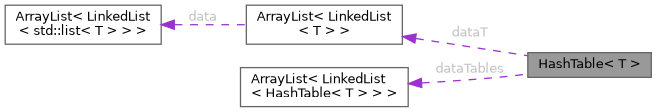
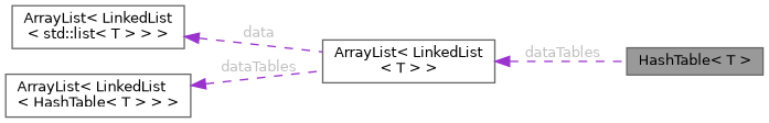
  digraph {
    rankdir=LR
    node [color=gray40 fillcolor=white fontname=Helvetica fontsize=10 shape=box style=filled]
    edge [color=darkorchid3 dir=back fontcolor=grey fontname=Helvetica fontsize=10 labelfontname=Helvetica labelfontsize=10 style=dashed]
    n1 [fillcolor=grey60 fontcolor=black height=0.2 label="HashTable\< T \>" width=0.4]
    n2 [height=0.2 label="ArrayList\< LinkedList\l\< std::list\< T \> \> \>" width=0.4]
    n3 [height=0.2 label="ArrayList\< LinkedList\l\< T \> \>" width=0.4]
    n4 [height=0.2 label="ArrayList\< LinkedList\l\< HashTable\< T \> \> \>" width=0.4]
    n2 -> n3 [label=" data"]
-   n3 -> n1 [label=" dataT"]
-   n4 -> n1 [label=" dataTables"]
+   n3 -> n1 [label=" dataTables"]
+   n4 -> n3 [label=" dataTables"]
  }
